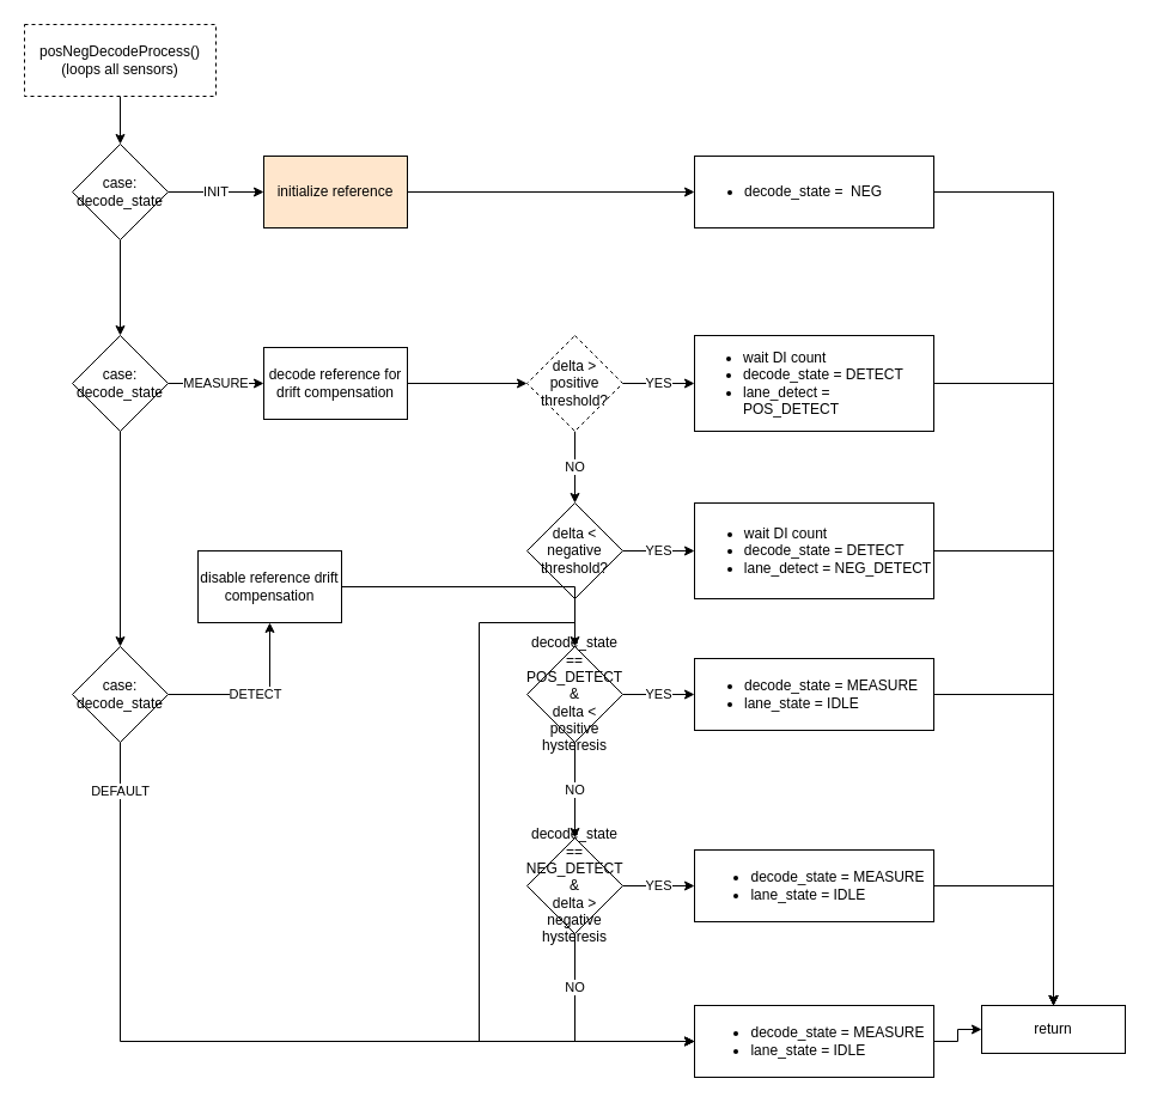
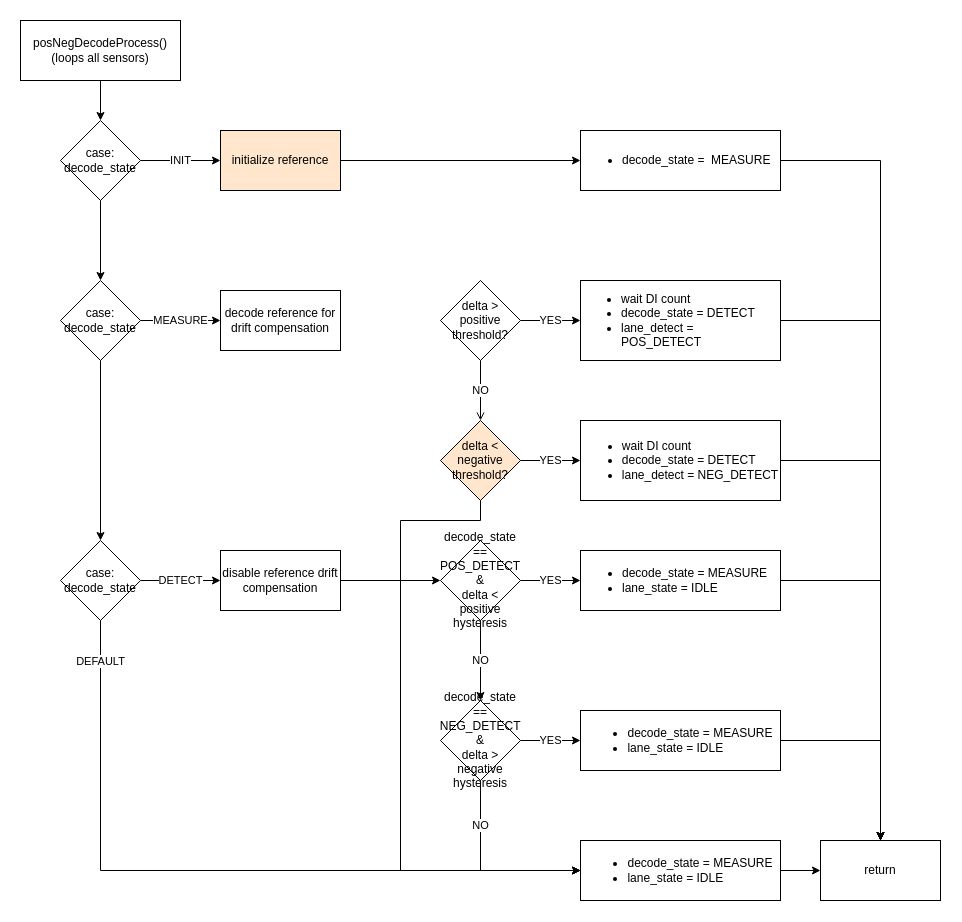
  <mxCell id="0" />
  <mxCell id="1" parent="0" />
  <mxCell id="2" value="" style="edgeStyle=orthogonalEdgeStyle;rounded=0;orthogonalLoop=1;jettySize=auto;html=1;" parent="1" source="3" target="6" edge="1"><mxGeometry relative="1" as="geometry" /></mxCell>
- <mxCell id="3" value="posNegDecodeProcess()&lt;br&gt;(loops all sensors)" style="rounded=0;whiteSpace=wrap;html=1;dashed=1;" parent="1" vertex="1"><mxGeometry x="20" y="20" width="160" height="60" as="geometry" /></mxCell>
+ <mxCell id="3" value="posNegDecodeProcess()&lt;br&gt;(loops all sensors)" style="rounded=0;whiteSpace=wrap;html=1;" parent="1" vertex="1"><mxGeometry x="20" y="20" width="160" height="60" as="geometry" /></mxCell>
  <mxCell id="4" value="INIT" style="edgeStyle=orthogonalEdgeStyle;rounded=0;orthogonalLoop=1;jettySize=auto;html=1;" parent="1" source="6" target="8" edge="1"><mxGeometry relative="1" as="geometry" /></mxCell>
  <mxCell id="5" value="" style="edgeStyle=orthogonalEdgeStyle;rounded=0;orthogonalLoop=1;jettySize=auto;html=1;" parent="1" source="6" target="13" edge="1"><mxGeometry relative="1" as="geometry" /></mxCell>
  <mxCell id="6" value="case: decode_state" style="rhombus;whiteSpace=wrap;html=1;rounded=0;" parent="1" vertex="1"><mxGeometry x="60" y="120" width="80" height="80" as="geometry" /></mxCell>
  <mxCell id="7" value="" style="edgeStyle=orthogonalEdgeStyle;rounded=0;orthogonalLoop=1;jettySize=auto;html=1;" parent="1" source="8" target="10" edge="1"><mxGeometry relative="1" as="geometry" /></mxCell>
  <mxCell id="8" value="initialize reference" style="whiteSpace=wrap;html=1;rounded=0;fillColor=#ffe6cc;" parent="1" vertex="1"><mxGeometry x="220" y="130" width="120" height="60" as="geometry" /></mxCell>
  <mxCell id="9" style="edgeStyle=orthogonalEdgeStyle;rounded=0;orthogonalLoop=1;jettySize=auto;html=1;exitX=1;exitY=0.5;exitDx=0;exitDy=0;entryX=0.5;entryY=0;entryDx=0;entryDy=0;" parent="1" source="10" target="43" edge="1"><mxGeometry relative="1" as="geometry" /></mxCell>
- <mxCell id="10" value="&lt;ul&gt;&lt;li&gt;decode_state =&amp;nbsp; NEG&lt;/li&gt;&lt;/ul&gt;" style="whiteSpace=wrap;html=1;rounded=0;align=left;" parent="1" vertex="1"><mxGeometry x="580" y="130" width="200" height="60" as="geometry" /></mxCell>
+ <mxCell id="10" value="&lt;ul&gt;&lt;li&gt;decode_state =&amp;nbsp; MEASURE&lt;/li&gt;&lt;/ul&gt;" style="whiteSpace=wrap;html=1;rounded=0;align=left;" parent="1" vertex="1"><mxGeometry x="580" y="130" width="200" height="60" as="geometry" /></mxCell>
  <mxCell id="11" value="MEASURE" style="edgeStyle=orthogonalEdgeStyle;rounded=0;orthogonalLoop=1;jettySize=auto;html=1;" parent="1" source="13" target="15" edge="1"><mxGeometry relative="1" as="geometry" /></mxCell>
  <mxCell id="12" value="" style="edgeStyle=orthogonalEdgeStyle;rounded=0;orthogonalLoop=1;jettySize=auto;html=1;" parent="1" source="13" target="28" edge="1"><mxGeometry relative="1" as="geometry" /></mxCell>
  <mxCell id="13" value="case: decode_state" style="rhombus;whiteSpace=wrap;html=1;rounded=0;" parent="1" vertex="1"><mxGeometry x="60" y="280" width="80" height="80" as="geometry" /></mxCell>
- <mxCell id="14" value="" style="edgeStyle=orthogonalEdgeStyle;rounded=0;orthogonalLoop=1;jettySize=auto;html=1;" parent="1" source="15" target="18" edge="1"><mxGeometry relative="1" as="geometry" /></mxCell>
  <mxCell id="15" value="decode reference for drift compensation" style="whiteSpace=wrap;html=1;rounded=0;" parent="1" vertex="1"><mxGeometry x="220" y="290" width="120" height="60" as="geometry" /></mxCell>
  <mxCell id="16" value="YES" style="edgeStyle=orthogonalEdgeStyle;rounded=0;orthogonalLoop=1;jettySize=auto;html=1;" parent="1" source="18" target="20" edge="1"><mxGeometry relative="1" as="geometry" /></mxCell>
- <mxCell id="17" value="NO" style="edgeStyle=orthogonalEdgeStyle;rounded=0;orthogonalLoop=1;jettySize=auto;html=1;exitX=0.5;exitY=1;exitDx=0;exitDy=0;entryX=0.5;entryY=0;entryDx=0;entryDy=0;" parent="1" source="18" target="23" edge="1"><mxGeometry relative="1" as="geometry" /></mxCell>
- <mxCell id="18" value="delta &amp;gt; positive threshold?" style="rhombus;whiteSpace=wrap;html=1;rounded=0;dashed=1;" parent="1" vertex="1"><mxGeometry x="440" y="280" width="80" height="80" as="geometry" /></mxCell>
+ <mxCell id="17" value="NO" style="edgeStyle=orthogonalEdgeStyle;rounded=0;orthogonalLoop=1;jettySize=auto;html=1;exitX=0.5;exitY=1;exitDx=0;exitDy=0;entryX=0.5;entryY=0;entryDx=0;entryDy=0;endArrow=open;" parent="1" source="18" target="23" edge="1"><mxGeometry relative="1" as="geometry" /></mxCell>
+ <mxCell id="18" value="delta &amp;gt; positive threshold?" style="rhombus;whiteSpace=wrap;html=1;rounded=0;" parent="1" vertex="1"><mxGeometry x="440" y="280" width="80" height="80" as="geometry" /></mxCell>
  <mxCell id="19" style="edgeStyle=orthogonalEdgeStyle;rounded=0;orthogonalLoop=1;jettySize=auto;html=1;exitX=1;exitY=0.5;exitDx=0;exitDy=0;entryX=0.5;entryY=0;entryDx=0;entryDy=0;" parent="1" source="20" target="43" edge="1"><mxGeometry relative="1" as="geometry" /></mxCell>
  <mxCell id="20" value="&lt;div style=&quot;text-align: left;&quot;&gt;&lt;ul&gt;&lt;li&gt;&lt;span style=&quot;background-color: initial;&quot;&gt;wait DI count&lt;/span&gt;&lt;/li&gt;&lt;li&gt;&lt;span style=&quot;background-color: initial;&quot;&gt;decode_state = DETECT&lt;/span&gt;&lt;/li&gt;&lt;li&gt;&lt;span style=&quot;background-color: initial;&quot;&gt;lane_detect =&amp;nbsp; POS_DETECT&lt;/span&gt;&lt;/li&gt;&lt;/ul&gt;&lt;/div&gt;" style="whiteSpace=wrap;html=1;rounded=0;" parent="1" vertex="1"><mxGeometry x="580" y="280" width="200" height="80" as="geometry" /></mxCell>
  <mxCell id="21" value="YES" style="edgeStyle=orthogonalEdgeStyle;rounded=0;orthogonalLoop=1;jettySize=auto;html=1;" parent="1" source="23" target="25" edge="1"><mxGeometry relative="1" as="geometry" /></mxCell>
  <mxCell id="22" style="edgeStyle=orthogonalEdgeStyle;rounded=0;orthogonalLoop=1;jettySize=auto;html=1;exitX=0.5;exitY=1;exitDx=0;exitDy=0;entryX=0;entryY=0.5;entryDx=0;entryDy=0;" parent="1" source="23" target="42" edge="1"><mxGeometry relative="1" as="geometry"><Array as="points"><mxPoint x="480" y="520" /><mxPoint x="400" y="520" /><mxPoint x="400" y="870" /></Array></mxGeometry></mxCell>
- <mxCell id="23" value="delta &amp;lt; negative threshold?" style="rhombus;whiteSpace=wrap;html=1;rounded=0;" parent="1" vertex="1"><mxGeometry x="440" y="420" width="80" height="80" as="geometry" /></mxCell>
+ <mxCell id="23" value="delta &amp;lt; negative threshold?" style="rhombus;whiteSpace=wrap;html=1;rounded=0;fillColor=#ffe6cc;" parent="1" vertex="1"><mxGeometry x="440" y="420" width="80" height="80" as="geometry" /></mxCell>
  <mxCell id="24" style="edgeStyle=orthogonalEdgeStyle;rounded=0;orthogonalLoop=1;jettySize=auto;html=1;exitX=1;exitY=0.5;exitDx=0;exitDy=0;entryX=0.5;entryY=0;entryDx=0;entryDy=0;" parent="1" source="25" target="43" edge="1"><mxGeometry relative="1" as="geometry" /></mxCell>
  <mxCell id="25" value="&lt;div style=&quot;text-align: left;&quot;&gt;&lt;ul&gt;&lt;li&gt;&lt;span style=&quot;background-color: initial;&quot;&gt;wait DI count&lt;/span&gt;&lt;/li&gt;&lt;li&gt;&lt;span style=&quot;background-color: initial;&quot;&gt;decode_state = DETECT&lt;/span&gt;&lt;/li&gt;&lt;li&gt;&lt;span style=&quot;background-color: initial;&quot;&gt;lane_detect = NEG_DETECT&lt;/span&gt;&lt;/li&gt;&lt;/ul&gt;&lt;/div&gt;" style="whiteSpace=wrap;html=1;rounded=0;" parent="1" vertex="1"><mxGeometry x="580" y="420" width="200" height="80" as="geometry" /></mxCell>
  <mxCell id="26" value="DETECT" style="edgeStyle=orthogonalEdgeStyle;rounded=0;orthogonalLoop=1;jettySize=auto;html=1;" parent="1" source="28" target="30" edge="1"><mxGeometry relative="1" as="geometry" /></mxCell>
  <mxCell id="27" value="DEFAULT" style="edgeStyle=orthogonalEdgeStyle;rounded=0;orthogonalLoop=1;jettySize=auto;html=1;exitX=0.5;exitY=1;exitDx=0;exitDy=0;entryX=0;entryY=0.5;entryDx=0;entryDy=0;" parent="1" source="28" target="42" edge="1"><mxGeometry x="-0.887" relative="1" as="geometry"><mxPoint as="offset" /></mxGeometry></mxCell>
  <mxCell id="28" value="case: decode_state" style="rhombus;whiteSpace=wrap;html=1;rounded=0;" parent="1" vertex="1"><mxGeometry x="60" y="540" width="80" height="80" as="geometry" /></mxCell>
  <mxCell id="29" value="" style="edgeStyle=orthogonalEdgeStyle;rounded=0;orthogonalLoop=1;jettySize=auto;html=1;" parent="1" source="30" target="33" edge="1"><mxGeometry relative="1" as="geometry" /></mxCell>
- <mxCell id="30" value="disable reference drift compensation" style="whiteSpace=wrap;html=1;rounded=0;" parent="1" vertex="1"><mxGeometry x="165" y="460" width="120" height="60" as="geometry" /></mxCell>
+ <mxCell id="30" value="disable reference drift compensation" style="whiteSpace=wrap;html=1;rounded=0;" parent="1" vertex="1"><mxGeometry x="220" y="550" width="120" height="60" as="geometry" /></mxCell>
  <mxCell id="31" value="NO" style="edgeStyle=orthogonalEdgeStyle;rounded=0;orthogonalLoop=1;jettySize=auto;html=1;" parent="1" source="33" target="36" edge="1"><mxGeometry relative="1" as="geometry" /></mxCell>
  <mxCell id="32" value="YES" style="edgeStyle=orthogonalEdgeStyle;rounded=0;orthogonalLoop=1;jettySize=auto;html=1;" parent="1" source="33" target="38" edge="1"><mxGeometry relative="1" as="geometry" /></mxCell>
  <mxCell id="33" value="decode_state == POS_DETECT &amp;amp;&lt;br&gt;delta &amp;lt; positive hysteresis" style="rhombus;whiteSpace=wrap;html=1;rounded=0;" parent="1" vertex="1"><mxGeometry x="440" y="540" width="80" height="80" as="geometry" /></mxCell>
  <mxCell id="34" value="YES" style="edgeStyle=orthogonalEdgeStyle;rounded=0;orthogonalLoop=1;jettySize=auto;html=1;" parent="1" source="36" target="40" edge="1"><mxGeometry relative="1" as="geometry" /></mxCell>
  <mxCell id="35" value="NO" style="edgeStyle=orthogonalEdgeStyle;rounded=0;orthogonalLoop=1;jettySize=auto;html=1;exitX=0.5;exitY=1;exitDx=0;exitDy=0;entryX=0;entryY=0.5;entryDx=0;entryDy=0;" parent="1" source="36" target="42" edge="1"><mxGeometry x="-0.529" relative="1" as="geometry"><mxPoint as="offset" /></mxGeometry></mxCell>
  <mxCell id="36" value="decode_state == NEG_DETECT &amp;amp;&lt;br&gt;delta &amp;gt; negative hysteresis" style="rhombus;whiteSpace=wrap;html=1;rounded=0;" parent="1" vertex="1"><mxGeometry x="440" y="700" width="80" height="80" as="geometry" /></mxCell>
  <mxCell id="37" style="edgeStyle=orthogonalEdgeStyle;rounded=0;orthogonalLoop=1;jettySize=auto;html=1;exitX=1;exitY=0.5;exitDx=0;exitDy=0;entryX=0.5;entryY=0;entryDx=0;entryDy=0;" parent="1" source="38" target="43" edge="1"><mxGeometry relative="1" as="geometry" /></mxCell>
  <mxCell id="38" value="&lt;ul&gt;&lt;li&gt;decode_state = MEASURE&lt;/li&gt;&lt;li&gt;lane_state = IDLE&lt;/li&gt;&lt;/ul&gt;" style="whiteSpace=wrap;html=1;rounded=0;align=left;" parent="1" vertex="1"><mxGeometry x="580" y="550" width="200" height="60" as="geometry" /></mxCell>
  <mxCell id="39" style="edgeStyle=orthogonalEdgeStyle;rounded=0;orthogonalLoop=1;jettySize=auto;html=1;exitX=1;exitY=0.5;exitDx=0;exitDy=0;entryX=0.5;entryY=0;entryDx=0;entryDy=0;" parent="1" source="40" target="43" edge="1"><mxGeometry relative="1" as="geometry" /></mxCell>
  <mxCell id="40" value="&lt;div style=&quot;text-align: left;&quot;&gt;&lt;ul&gt;&lt;li&gt;&lt;span style=&quot;background-color: initial;&quot;&gt;decode_state = MEASURE&lt;/span&gt;&lt;/li&gt;&lt;li&gt;&lt;span style=&quot;background-color: initial;&quot;&gt;lane_state = IDLE&lt;/span&gt;&lt;/li&gt;&lt;/ul&gt;&lt;/div&gt;" style="whiteSpace=wrap;html=1;rounded=0;" parent="1" vertex="1"><mxGeometry x="580" y="710" width="200" height="60" as="geometry" /></mxCell>
  <mxCell id="41" value="" style="edgeStyle=orthogonalEdgeStyle;rounded=0;orthogonalLoop=1;jettySize=auto;html=1;" parent="1" source="42" target="43" edge="1"><mxGeometry relative="1" as="geometry" /></mxCell>
  <mxCell id="42" value="&lt;div style=&quot;text-align: left;&quot;&gt;&lt;ul&gt;&lt;li&gt;&lt;span style=&quot;background-color: initial;&quot;&gt;decode_state = MEASURE&lt;/span&gt;&lt;/li&gt;&lt;li&gt;&lt;span style=&quot;background-color: initial;&quot;&gt;lane_state = IDLE&lt;/span&gt;&lt;/li&gt;&lt;/ul&gt;&lt;/div&gt;" style="whiteSpace=wrap;html=1;rounded=0;" parent="1" vertex="1"><mxGeometry x="580" y="840" width="200" height="60" as="geometry" /></mxCell>
- <mxCell id="43" value="return" style="whiteSpace=wrap;html=1;rounded=0;" parent="1" vertex="1"><mxGeometry x="820" y="840" width="120" height="40" as="geometry" /></mxCell>
+ <mxCell id="43" value="return" style="whiteSpace=wrap;html=1;rounded=0;" parent="1" vertex="1"><mxGeometry x="820" y="840" width="120" height="60" as="geometry" /></mxCell>
